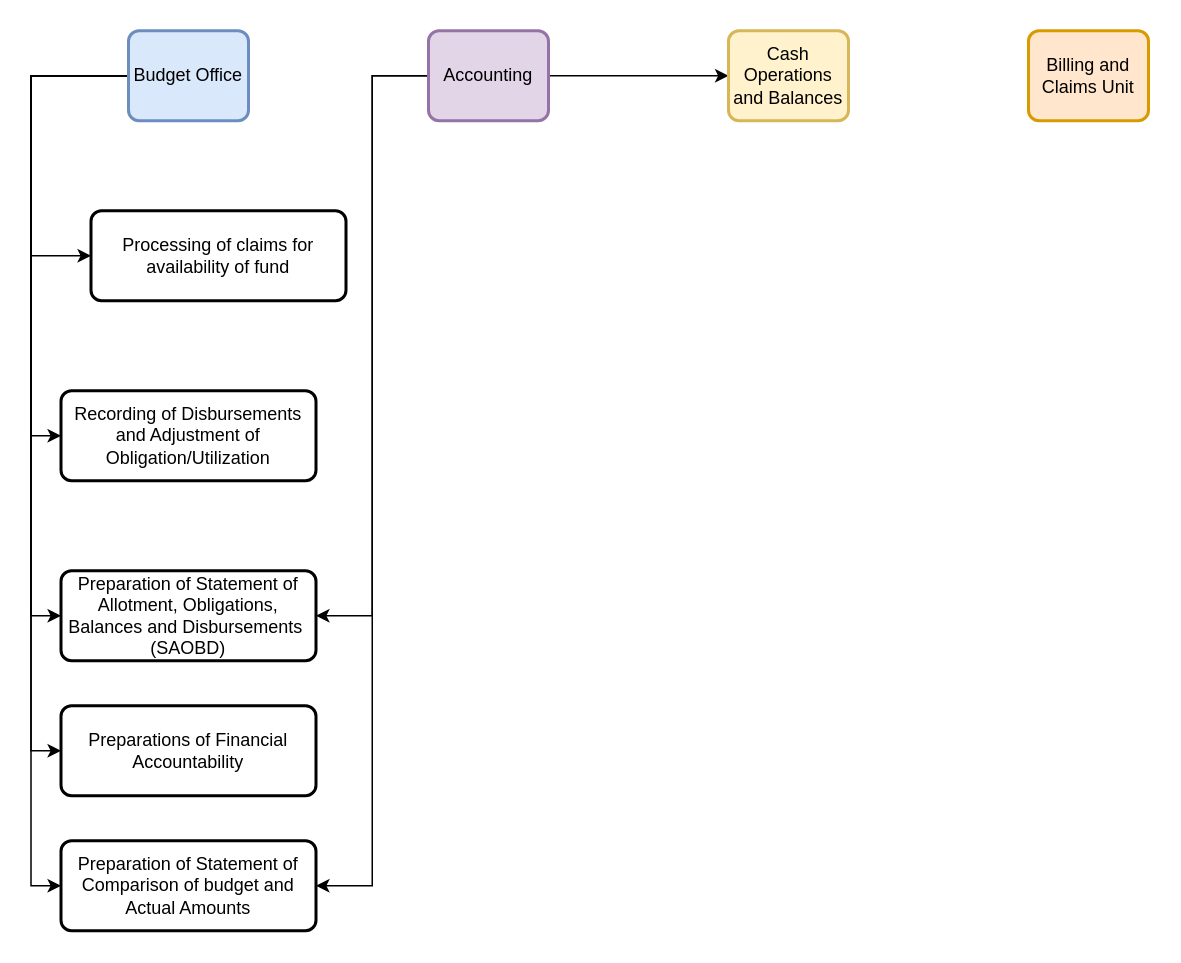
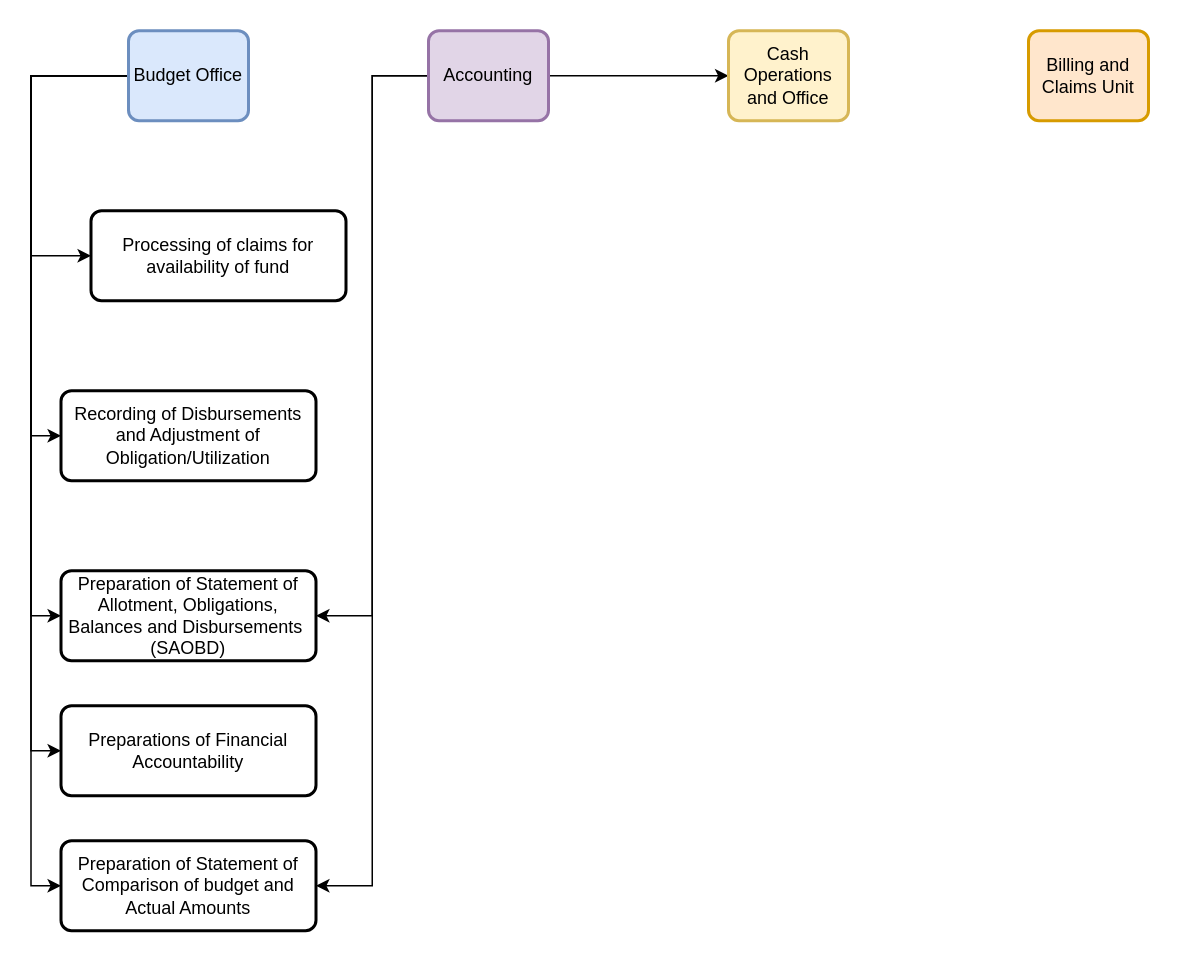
  <mxCell id="0" />
  <mxCell id="1" parent="0" />
  <mxCell id="2" style="edgeStyle=orthogonalEdgeStyle;rounded=0;orthogonalLoop=1;jettySize=auto;html=1;entryX=0;entryY=0.5;entryDx=0;entryDy=0;" parent="1" source="7" target="14" edge="1"><mxGeometry relative="1" as="geometry"><Array as="points"><mxPoint x="20" y="50" /><mxPoint x="20" y="170" /></Array></mxGeometry></mxCell>
  <mxCell id="3" style="edgeStyle=orthogonalEdgeStyle;rounded=0;orthogonalLoop=1;jettySize=auto;html=1;entryX=0;entryY=0.5;entryDx=0;entryDy=0;" parent="1" source="7" target="15" edge="1"><mxGeometry relative="1" as="geometry"><Array as="points"><mxPoint x="20" y="50" /><mxPoint x="20" y="290" /></Array></mxGeometry></mxCell>
  <mxCell id="4" style="edgeStyle=orthogonalEdgeStyle;rounded=0;orthogonalLoop=1;jettySize=auto;html=1;entryX=0;entryY=0.5;entryDx=0;entryDy=0;" parent="1" source="7" target="16" edge="1"><mxGeometry relative="1" as="geometry"><Array as="points"><mxPoint x="20" y="50" /><mxPoint x="20" y="410" /></Array></mxGeometry></mxCell>
  <mxCell id="5" style="edgeStyle=orthogonalEdgeStyle;rounded=0;orthogonalLoop=1;jettySize=auto;html=1;entryX=0;entryY=0.5;entryDx=0;entryDy=0;" parent="1" source="7" target="17" edge="1"><mxGeometry relative="1" as="geometry"><Array as="points"><mxPoint x="20" y="50" /><mxPoint x="20" y="500" /></Array></mxGeometry></mxCell>
  <mxCell id="6" style="edgeStyle=orthogonalEdgeStyle;rounded=0;orthogonalLoop=1;jettySize=auto;html=1;entryX=0;entryY=0.5;entryDx=0;entryDy=0;" edge="1" parent="1" source="7" target="18"><mxGeometry relative="1" as="geometry"><Array as="points"><mxPoint x="20" y="50" /><mxPoint x="20" y="590" /></Array></mxGeometry></mxCell>
  <mxCell id="7" value="Budget Office" style="rounded=1;whiteSpace=wrap;html=1;absoluteArcSize=1;arcSize=14;strokeWidth=2;fillColor=#dae8fc;strokeColor=#6c8ebf;" parent="1" vertex="1"><mxGeometry x="85" y="20" width="80" height="60" as="geometry" /></mxCell>
  <mxCell id="8" style="edgeStyle=orthogonalEdgeStyle;rounded=0;orthogonalLoop=1;jettySize=auto;html=1;entryX=1;entryY=0.5;entryDx=0;entryDy=0;" parent="1" source="11" target="16" edge="1"><mxGeometry relative="1" as="geometry" /></mxCell>
  <mxCell id="9" style="edgeStyle=orthogonalEdgeStyle;rounded=0;orthogonalLoop=1;jettySize=auto;html=1;" parent="1" source="11" target="12" edge="1"><mxGeometry relative="1" as="geometry" /></mxCell>
  <mxCell id="10" style="edgeStyle=orthogonalEdgeStyle;rounded=0;orthogonalLoop=1;jettySize=auto;html=1;entryX=1;entryY=0.5;entryDx=0;entryDy=0;" edge="1" parent="1" source="11" target="18"><mxGeometry relative="1" as="geometry" /></mxCell>
  <mxCell id="11" value="Accounting" style="rounded=1;whiteSpace=wrap;html=1;absoluteArcSize=1;arcSize=14;strokeWidth=2;fillColor=#e1d5e7;strokeColor=#9673a6;" parent="1" vertex="1"><mxGeometry x="285" y="20" width="80" height="60" as="geometry" /></mxCell>
- <mxCell id="12" value="Cash Operations and Balances" style="rounded=1;whiteSpace=wrap;html=1;absoluteArcSize=1;arcSize=14;strokeWidth=2;fillColor=#fff2cc;strokeColor=#d6b656;" parent="1" vertex="1"><mxGeometry x="485" y="20" width="80" height="60" as="geometry" /></mxCell>
+ <mxCell id="12" value="Cash Operations and Office" style="rounded=1;whiteSpace=wrap;html=1;absoluteArcSize=1;arcSize=14;strokeWidth=2;fillColor=#fff2cc;strokeColor=#d6b656;" parent="1" vertex="1"><mxGeometry x="485" y="20" width="80" height="60" as="geometry" /></mxCell>
  <mxCell id="13" value="Billing and Claims Unit" style="rounded=1;whiteSpace=wrap;html=1;absoluteArcSize=1;arcSize=14;strokeWidth=2;fillColor=#ffe6cc;strokeColor=#d79b00;" parent="1" vertex="1"><mxGeometry x="685" y="20" width="80" height="60" as="geometry" /></mxCell>
  <mxCell id="14" value="Processing of claims for availability of fund" style="rounded=1;whiteSpace=wrap;html=1;absoluteArcSize=1;arcSize=14;strokeWidth=2;" parent="1" vertex="1"><mxGeometry x="60" y="140" width="170" height="60" as="geometry" /></mxCell>
  <mxCell id="15" value="Recording of Disbursements and Adjustment of Obligation/Utilization" style="rounded=1;whiteSpace=wrap;html=1;absoluteArcSize=1;arcSize=14;strokeWidth=2;" parent="1" vertex="1"><mxGeometry x="40" y="260" width="170" height="60" as="geometry" /></mxCell>
  <mxCell id="16" value="Preparation of Statement of Allotment, Obligations, Balances and Disbursements&amp;nbsp;&lt;br&gt;(SAOBD)" style="rounded=1;whiteSpace=wrap;html=1;absoluteArcSize=1;arcSize=14;strokeWidth=2;" parent="1" vertex="1"><mxGeometry x="40" y="380" width="170" height="60" as="geometry" /></mxCell>
  <mxCell id="17" value="Preparations of Financial Accountability" style="rounded=1;whiteSpace=wrap;html=1;absoluteArcSize=1;arcSize=14;strokeWidth=2;" parent="1" vertex="1"><mxGeometry x="40" y="470" width="170" height="60" as="geometry" /></mxCell>
  <mxCell id="18" value="Preparation of Statement of Comparison of budget and Actual Amounts" style="rounded=1;whiteSpace=wrap;html=1;absoluteArcSize=1;arcSize=14;strokeWidth=2;" vertex="1" parent="1"><mxGeometry x="40" y="560" width="170" height="60" as="geometry" /></mxCell>
